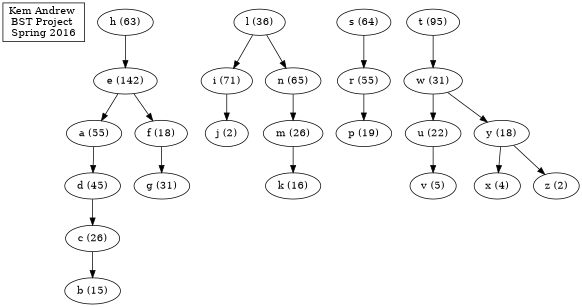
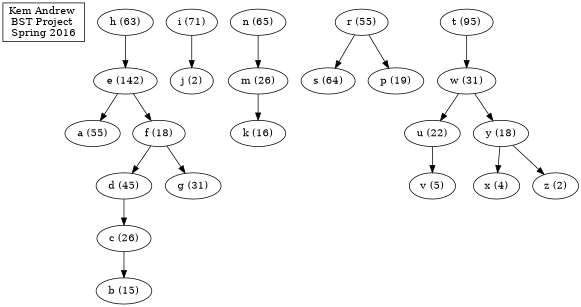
  digraph {
    n1 [label="Kem Andrew \nBST Project \nSpring 2016" shape=box]
    n2 [label="a (55)"]
    n3 [label="d (45)"]
    n4 [label="c (26)"]
    n5 [label="b (15)"]
    n6 [label="e (142)"]
    n7 [label="f (18)"]
    n8 [label="g (31)"]
    n9 [label="h (63)"]
    n10 [label="i (71)"]
    n11 [label="j (2)"]
    n12 [label="k (16)"]
-   n13 [label="l (36)"]
    n14 [label="n (65)"]
    n15 [label="m (26)"]
    n16 [label="s (64)"]
    n17 [label="r (55)"]
    n18 [label="p (19)"]
    n19 [label="t (95)"]
    n20 [label="w (31)"]
    n21 [label="u (22)"]
    n22 [label="y (18)"]
    n23 [label="v (5)"]
    n24 [label="x (4)"]
    n25 [label="z (2)"]
-   n2 -> n3
+   n7 -> n3
    n3 -> n4
    n4 -> n5
    n6 -> n2
    n6 -> n7
    n7 -> n8
    n9 -> n6
    n10 -> n11
-   n13 -> n10
-   n13 -> n14
    n14 -> n15
    n15 -> n12
-   n16 -> n17
+   n17 -> n16
    n17 -> n18
    n19 -> n20
    n20 -> n21
    n20 -> n22
    n21 -> n23
    n22 -> n24
    n22 -> n25
  }
